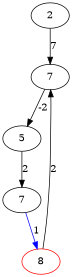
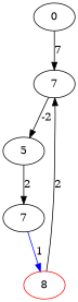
  strict digraph {
-   n1 [label=2]
+   n1 [label=0]
    n2 [label=7]
    n3 [label=5]
    n4 [label=7]
    n5 [color=red label=8]
    n1 -> n2 [label=7]
    n2 -> n3 [label=-2]
    n3 -> n4 [label=2]
    n4 -> n5 [color=blue label=1]
    n5 -> n2 [label=2]
  }
